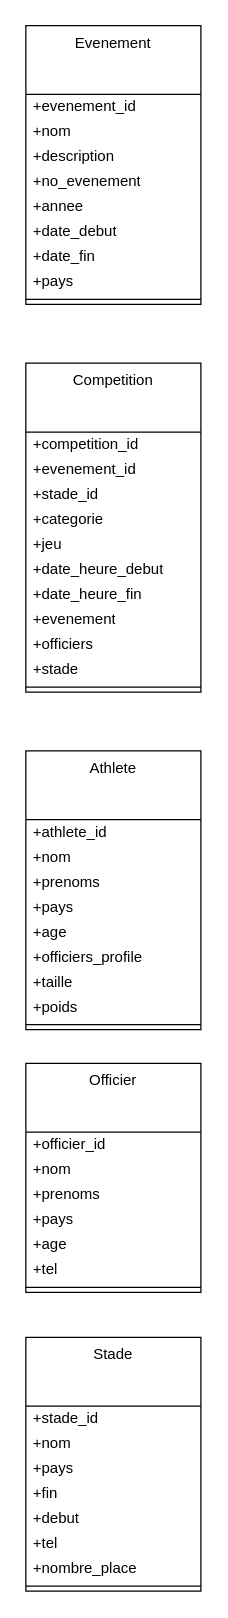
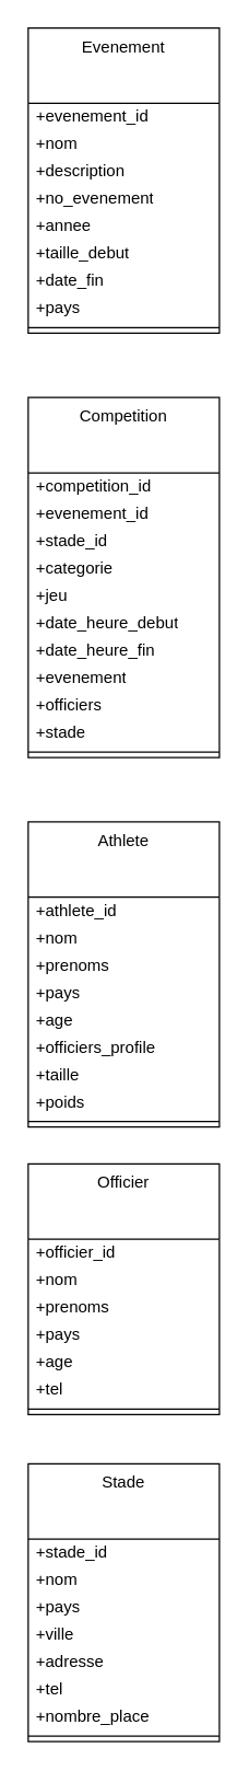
  <mxCell id="0" />
  <mxCell id="1" parent="0" />
  <mxCell id="2" value="Evenement" style="swimlane;fontStyle=0;align=center;verticalAlign=top;childLayout=stackLayout;horizontal=1;startSize=55;horizontalStack=0;resizeParent=1;resizeParentMax=0;resizeLast=0;collapsible=0;marginBottom=0;html=1;whiteSpace=wrap;" parent="1" vertex="1"><mxGeometry x="20" y="20" width="140" height="223" as="geometry" /></mxCell>
  <mxCell id="3" value="+evenement_id" style="text;html=1;strokeColor=none;fillColor=none;align=left;verticalAlign=middle;spacingLeft=4;spacingRight=4;overflow=hidden;rotatable=0;points=[[0,0.5],[1,0.5]];portConstraint=eastwest;whiteSpace=wrap;" parent="2" vertex="1"><mxGeometry y="55" width="140" height="20" as="geometry" /></mxCell>
  <mxCell id="4" value="+nom" style="text;html=1;strokeColor=none;fillColor=none;align=left;verticalAlign=middle;spacingLeft=4;spacingRight=4;overflow=hidden;rotatable=0;points=[[0,0.5],[1,0.5]];portConstraint=eastwest;whiteSpace=wrap;" parent="2" vertex="1"><mxGeometry y="75" width="140" height="20" as="geometry" /></mxCell>
  <mxCell id="5" value="+description" style="text;html=1;strokeColor=none;fillColor=none;align=left;verticalAlign=middle;spacingLeft=4;spacingRight=4;overflow=hidden;rotatable=0;points=[[0,0.5],[1,0.5]];portConstraint=eastwest;whiteSpace=wrap;" parent="2" vertex="1"><mxGeometry y="95" width="140" height="20" as="geometry" /></mxCell>
  <mxCell id="6" value="+no_evenement" style="text;html=1;strokeColor=none;fillColor=none;align=left;verticalAlign=middle;spacingLeft=4;spacingRight=4;overflow=hidden;rotatable=0;points=[[0,0.5],[1,0.5]];portConstraint=eastwest;whiteSpace=wrap;" parent="2" vertex="1"><mxGeometry y="115" width="140" height="20" as="geometry" /></mxCell>
  <mxCell id="7" value="+annee" style="text;html=1;strokeColor=none;fillColor=none;align=left;verticalAlign=middle;spacingLeft=4;spacingRight=4;overflow=hidden;rotatable=0;points=[[0,0.5],[1,0.5]];portConstraint=eastwest;whiteSpace=wrap;" parent="2" vertex="1"><mxGeometry y="135" width="140" height="20" as="geometry" /></mxCell>
- <mxCell id="8" value="+date_debut" style="text;html=1;strokeColor=none;fillColor=none;align=left;verticalAlign=middle;spacingLeft=4;spacingRight=4;overflow=hidden;rotatable=0;points=[[0,0.5],[1,0.5]];portConstraint=eastwest;whiteSpace=wrap;" parent="2" vertex="1"><mxGeometry y="155" width="140" height="20" as="geometry" /></mxCell>
+ <mxCell id="8" value="+taille_debut" style="text;html=1;strokeColor=none;fillColor=none;align=left;verticalAlign=middle;spacingLeft=4;spacingRight=4;overflow=hidden;rotatable=0;points=[[0,0.5],[1,0.5]];portConstraint=eastwest;whiteSpace=wrap;" parent="2" vertex="1"><mxGeometry y="155" width="140" height="20" as="geometry" /></mxCell>
  <mxCell id="9" value="+date_fin" style="text;html=1;strokeColor=none;fillColor=none;align=left;verticalAlign=middle;spacingLeft=4;spacingRight=4;overflow=hidden;rotatable=0;points=[[0,0.5],[1,0.5]];portConstraint=eastwest;whiteSpace=wrap;" parent="2" vertex="1"><mxGeometry y="175" width="140" height="20" as="geometry" /></mxCell>
  <mxCell id="10" value="+pays" style="text;html=1;strokeColor=none;fillColor=none;align=left;verticalAlign=middle;spacingLeft=4;spacingRight=4;overflow=hidden;rotatable=0;points=[[0,0.5],[1,0.5]];portConstraint=eastwest;whiteSpace=wrap;" parent="2" vertex="1"><mxGeometry y="195" width="140" height="20" as="geometry" /></mxCell>
  <mxCell id="11" value="" style="line;strokeWidth=1;fillColor=none;align=left;verticalAlign=middle;spacingTop=-1;spacingLeft=3;spacingRight=3;rotatable=0;labelPosition=right;points=[];portConstraint=eastwest;" parent="2" vertex="1"><mxGeometry y="215" width="140" height="8" as="geometry" /></mxCell>
  <mxCell id="12" value="Competition" style="swimlane;fontStyle=0;align=center;verticalAlign=top;childLayout=stackLayout;horizontal=1;startSize=55;horizontalStack=0;resizeParent=1;resizeParentMax=0;resizeLast=0;collapsible=0;marginBottom=0;html=1;whiteSpace=wrap;" parent="1" vertex="1"><mxGeometry x="20" y="290" width="140" height="263" as="geometry" /></mxCell>
  <mxCell id="13" value="+competition_id" style="text;html=1;strokeColor=none;fillColor=none;align=left;verticalAlign=middle;spacingLeft=4;spacingRight=4;overflow=hidden;rotatable=0;points=[[0,0.5],[1,0.5]];portConstraint=eastwest;whiteSpace=wrap;" parent="12" vertex="1"><mxGeometry y="55" width="140" height="20" as="geometry" /></mxCell>
  <mxCell id="14" value="+evenement_id" style="text;html=1;strokeColor=none;fillColor=none;align=left;verticalAlign=middle;spacingLeft=4;spacingRight=4;overflow=hidden;rotatable=0;points=[[0,0.5],[1,0.5]];portConstraint=eastwest;whiteSpace=wrap;" parent="12" vertex="1"><mxGeometry y="75" width="140" height="20" as="geometry" /></mxCell>
  <mxCell id="15" value="+stade_id" style="text;html=1;strokeColor=none;fillColor=none;align=left;verticalAlign=middle;spacingLeft=4;spacingRight=4;overflow=hidden;rotatable=0;points=[[0,0.5],[1,0.5]];portConstraint=eastwest;whiteSpace=wrap;" parent="12" vertex="1"><mxGeometry y="95" width="140" height="20" as="geometry" /></mxCell>
  <mxCell id="16" value="+categorie" style="text;html=1;strokeColor=none;fillColor=none;align=left;verticalAlign=middle;spacingLeft=4;spacingRight=4;overflow=hidden;rotatable=0;points=[[0,0.5],[1,0.5]];portConstraint=eastwest;whiteSpace=wrap;" vertex="1" parent="12"><mxGeometry y="115" width="140" height="20" as="geometry" /></mxCell>
  <mxCell id="17" value="+jeu" style="text;html=1;strokeColor=none;fillColor=none;align=left;verticalAlign=middle;spacingLeft=4;spacingRight=4;overflow=hidden;rotatable=0;points=[[0,0.5],[1,0.5]];portConstraint=eastwest;whiteSpace=wrap;" parent="12" vertex="1"><mxGeometry y="135" width="140" height="20" as="geometry" /></mxCell>
  <mxCell id="18" value="+date_heure_debut" style="text;html=1;strokeColor=none;fillColor=none;align=left;verticalAlign=middle;spacingLeft=4;spacingRight=4;overflow=hidden;rotatable=0;points=[[0,0.5],[1,0.5]];portConstraint=eastwest;whiteSpace=wrap;" parent="12" vertex="1"><mxGeometry y="155" width="140" height="20" as="geometry" /></mxCell>
  <mxCell id="19" value="+date_heure_fin" style="text;html=1;strokeColor=none;fillColor=none;align=left;verticalAlign=middle;spacingLeft=4;spacingRight=4;overflow=hidden;rotatable=0;points=[[0,0.5],[1,0.5]];portConstraint=eastwest;whiteSpace=wrap;" parent="12" vertex="1"><mxGeometry y="175" width="140" height="20" as="geometry" /></mxCell>
  <mxCell id="20" value="+evenement" style="text;html=1;strokeColor=none;fillColor=none;align=left;verticalAlign=middle;spacingLeft=4;spacingRight=4;overflow=hidden;rotatable=0;points=[[0,0.5],[1,0.5]];portConstraint=eastwest;whiteSpace=wrap;" parent="12" vertex="1"><mxGeometry y="195" width="140" height="20" as="geometry" /></mxCell>
  <mxCell id="21" value="+officiers" style="text;html=1;strokeColor=none;fillColor=none;align=left;verticalAlign=middle;spacingLeft=4;spacingRight=4;overflow=hidden;rotatable=0;points=[[0,0.5],[1,0.5]];portConstraint=eastwest;whiteSpace=wrap;" parent="12" vertex="1"><mxGeometry y="215" width="140" height="20" as="geometry" /></mxCell>
  <mxCell id="22" value="+stade" style="text;html=1;strokeColor=none;fillColor=none;align=left;verticalAlign=middle;spacingLeft=4;spacingRight=4;overflow=hidden;rotatable=0;points=[[0,0.5],[1,0.5]];portConstraint=eastwest;whiteSpace=wrap;" vertex="1" parent="12"><mxGeometry y="235" width="140" height="20" as="geometry" /></mxCell>
  <mxCell id="23" value="" style="line;strokeWidth=1;fillColor=none;align=left;verticalAlign=middle;spacingTop=-1;spacingLeft=3;spacingRight=3;rotatable=0;labelPosition=right;points=[];portConstraint=eastwest;" parent="12" vertex="1"><mxGeometry y="255" width="140" height="8" as="geometry" /></mxCell>
  <mxCell id="24" value="Athlete" style="swimlane;fontStyle=0;align=center;verticalAlign=top;childLayout=stackLayout;horizontal=1;startSize=55;horizontalStack=0;resizeParent=1;resizeParentMax=0;resizeLast=0;collapsible=0;marginBottom=0;html=1;whiteSpace=wrap;" vertex="1" parent="1"><mxGeometry x="20" y="600" width="140" height="223" as="geometry" /></mxCell>
  <mxCell id="25" value="+athlete_id" style="text;html=1;strokeColor=none;fillColor=none;align=left;verticalAlign=middle;spacingLeft=4;spacingRight=4;overflow=hidden;rotatable=0;points=[[0,0.5],[1,0.5]];portConstraint=eastwest;whiteSpace=wrap;" vertex="1" parent="24"><mxGeometry y="55" width="140" height="20" as="geometry" /></mxCell>
  <mxCell id="26" value="+nom" style="text;html=1;strokeColor=none;fillColor=none;align=left;verticalAlign=middle;spacingLeft=4;spacingRight=4;overflow=hidden;rotatable=0;points=[[0,0.5],[1,0.5]];portConstraint=eastwest;whiteSpace=wrap;" vertex="1" parent="24"><mxGeometry y="75" width="140" height="20" as="geometry" /></mxCell>
  <mxCell id="27" value="+prenoms" style="text;html=1;strokeColor=none;fillColor=none;align=left;verticalAlign=middle;spacingLeft=4;spacingRight=4;overflow=hidden;rotatable=0;points=[[0,0.5],[1,0.5]];portConstraint=eastwest;whiteSpace=wrap;" vertex="1" parent="24"><mxGeometry y="95" width="140" height="20" as="geometry" /></mxCell>
  <mxCell id="28" value="+pays" style="text;html=1;strokeColor=none;fillColor=none;align=left;verticalAlign=middle;spacingLeft=4;spacingRight=4;overflow=hidden;rotatable=0;points=[[0,0.5],[1,0.5]];portConstraint=eastwest;whiteSpace=wrap;" vertex="1" parent="24"><mxGeometry y="115" width="140" height="20" as="geometry" /></mxCell>
  <mxCell id="29" value="+age" style="text;html=1;strokeColor=none;fillColor=none;align=left;verticalAlign=middle;spacingLeft=4;spacingRight=4;overflow=hidden;rotatable=0;points=[[0,0.5],[1,0.5]];portConstraint=eastwest;whiteSpace=wrap;" vertex="1" parent="24"><mxGeometry y="135" width="140" height="20" as="geometry" /></mxCell>
  <mxCell id="30" value="+officiers_profile" style="text;html=1;strokeColor=none;fillColor=none;align=left;verticalAlign=middle;spacingLeft=4;spacingRight=4;overflow=hidden;rotatable=0;points=[[0,0.5],[1,0.5]];portConstraint=eastwest;whiteSpace=wrap;" vertex="1" parent="24"><mxGeometry y="155" width="140" height="20" as="geometry" /></mxCell>
  <mxCell id="31" value="+taille" style="text;html=1;strokeColor=none;fillColor=none;align=left;verticalAlign=middle;spacingLeft=4;spacingRight=4;overflow=hidden;rotatable=0;points=[[0,0.5],[1,0.5]];portConstraint=eastwest;whiteSpace=wrap;" vertex="1" parent="24"><mxGeometry y="175" width="140" height="20" as="geometry" /></mxCell>
  <mxCell id="32" value="+poids" style="text;html=1;strokeColor=none;fillColor=none;align=left;verticalAlign=middle;spacingLeft=4;spacingRight=4;overflow=hidden;rotatable=0;points=[[0,0.5],[1,0.5]];portConstraint=eastwest;whiteSpace=wrap;" vertex="1" parent="24"><mxGeometry y="195" width="140" height="20" as="geometry" /></mxCell>
  <mxCell id="33" value="" style="line;strokeWidth=1;fillColor=none;align=left;verticalAlign=middle;spacingTop=-1;spacingLeft=3;spacingRight=3;rotatable=0;labelPosition=right;points=[];portConstraint=eastwest;" vertex="1" parent="24"><mxGeometry y="215" width="140" height="8" as="geometry" /></mxCell>
  <mxCell id="34" value="Officier" style="swimlane;fontStyle=0;align=center;verticalAlign=top;childLayout=stackLayout;horizontal=1;startSize=55;horizontalStack=0;resizeParent=1;resizeParentMax=0;resizeLast=0;collapsible=0;marginBottom=0;html=1;whiteSpace=wrap;" vertex="1" parent="1"><mxGeometry x="20" y="850" width="140" height="183" as="geometry" /></mxCell>
  <mxCell id="35" value="+officier_id" style="text;html=1;strokeColor=none;fillColor=none;align=left;verticalAlign=middle;spacingLeft=4;spacingRight=4;overflow=hidden;rotatable=0;points=[[0,0.5],[1,0.5]];portConstraint=eastwest;whiteSpace=wrap;" vertex="1" parent="34"><mxGeometry y="55" width="140" height="20" as="geometry" /></mxCell>
  <mxCell id="36" value="+nom" style="text;html=1;strokeColor=none;fillColor=none;align=left;verticalAlign=middle;spacingLeft=4;spacingRight=4;overflow=hidden;rotatable=0;points=[[0,0.5],[1,0.5]];portConstraint=eastwest;whiteSpace=wrap;" vertex="1" parent="34"><mxGeometry y="75" width="140" height="20" as="geometry" /></mxCell>
  <mxCell id="37" value="+prenoms" style="text;html=1;strokeColor=none;fillColor=none;align=left;verticalAlign=middle;spacingLeft=4;spacingRight=4;overflow=hidden;rotatable=0;points=[[0,0.5],[1,0.5]];portConstraint=eastwest;whiteSpace=wrap;" vertex="1" parent="34"><mxGeometry y="95" width="140" height="20" as="geometry" /></mxCell>
  <mxCell id="38" value="+pays" style="text;html=1;strokeColor=none;fillColor=none;align=left;verticalAlign=middle;spacingLeft=4;spacingRight=4;overflow=hidden;rotatable=0;points=[[0,0.5],[1,0.5]];portConstraint=eastwest;whiteSpace=wrap;" vertex="1" parent="34"><mxGeometry y="115" width="140" height="20" as="geometry" /></mxCell>
  <mxCell id="39" value="+age" style="text;html=1;strokeColor=none;fillColor=none;align=left;verticalAlign=middle;spacingLeft=4;spacingRight=4;overflow=hidden;rotatable=0;points=[[0,0.5],[1,0.5]];portConstraint=eastwest;whiteSpace=wrap;" vertex="1" parent="34"><mxGeometry y="135" width="140" height="20" as="geometry" /></mxCell>
  <mxCell id="40" value="+tel" style="text;html=1;strokeColor=none;fillColor=none;align=left;verticalAlign=middle;spacingLeft=4;spacingRight=4;overflow=hidden;rotatable=0;points=[[0,0.5],[1,0.5]];portConstraint=eastwest;whiteSpace=wrap;" vertex="1" parent="34"><mxGeometry y="155" width="140" height="20" as="geometry" /></mxCell>
  <mxCell id="41" value="" style="line;strokeWidth=1;fillColor=none;align=left;verticalAlign=middle;spacingTop=-1;spacingLeft=3;spacingRight=3;rotatable=0;labelPosition=right;points=[];portConstraint=eastwest;" vertex="1" parent="34"><mxGeometry y="175" width="140" height="8" as="geometry" /></mxCell>
  <mxCell id="42" value="Stade" style="swimlane;fontStyle=0;align=center;verticalAlign=top;childLayout=stackLayout;horizontal=1;startSize=55;horizontalStack=0;resizeParent=1;resizeParentMax=0;resizeLast=0;collapsible=0;marginBottom=0;html=1;whiteSpace=wrap;" vertex="1" parent="1"><mxGeometry x="20" y="1069" width="140" height="203" as="geometry" /></mxCell>
  <mxCell id="43" value="+stade_id" style="text;html=1;strokeColor=none;fillColor=none;align=left;verticalAlign=middle;spacingLeft=4;spacingRight=4;overflow=hidden;rotatable=0;points=[[0,0.5],[1,0.5]];portConstraint=eastwest;whiteSpace=wrap;" vertex="1" parent="42"><mxGeometry y="55" width="140" height="20" as="geometry" /></mxCell>
  <mxCell id="44" value="+nom" style="text;html=1;strokeColor=none;fillColor=none;align=left;verticalAlign=middle;spacingLeft=4;spacingRight=4;overflow=hidden;rotatable=0;points=[[0,0.5],[1,0.5]];portConstraint=eastwest;whiteSpace=wrap;" vertex="1" parent="42"><mxGeometry y="75" width="140" height="20" as="geometry" /></mxCell>
  <mxCell id="45" value="+pays" style="text;html=1;strokeColor=none;fillColor=none;align=left;verticalAlign=middle;spacingLeft=4;spacingRight=4;overflow=hidden;rotatable=0;points=[[0,0.5],[1,0.5]];portConstraint=eastwest;whiteSpace=wrap;" vertex="1" parent="42"><mxGeometry y="95" width="140" height="20" as="geometry" /></mxCell>
- <mxCell id="46" value="+fin" style="text;html=1;strokeColor=none;fillColor=none;align=left;verticalAlign=middle;spacingLeft=4;spacingRight=4;overflow=hidden;rotatable=0;points=[[0,0.5],[1,0.5]];portConstraint=eastwest;whiteSpace=wrap;" vertex="1" parent="42"><mxGeometry y="115" width="140" height="20" as="geometry" /></mxCell>
- <mxCell id="47" value="+debut" style="text;html=1;strokeColor=none;fillColor=none;align=left;verticalAlign=middle;spacingLeft=4;spacingRight=4;overflow=hidden;rotatable=0;points=[[0,0.5],[1,0.5]];portConstraint=eastwest;whiteSpace=wrap;" vertex="1" parent="42"><mxGeometry y="135" width="140" height="20" as="geometry" /></mxCell>
+ <mxCell id="46" value="+ville" style="text;html=1;strokeColor=none;fillColor=none;align=left;verticalAlign=middle;spacingLeft=4;spacingRight=4;overflow=hidden;rotatable=0;points=[[0,0.5],[1,0.5]];portConstraint=eastwest;whiteSpace=wrap;" vertex="1" parent="42"><mxGeometry y="115" width="140" height="20" as="geometry" /></mxCell>
+ <mxCell id="47" value="+adresse" style="text;html=1;strokeColor=none;fillColor=none;align=left;verticalAlign=middle;spacingLeft=4;spacingRight=4;overflow=hidden;rotatable=0;points=[[0,0.5],[1,0.5]];portConstraint=eastwest;whiteSpace=wrap;" vertex="1" parent="42"><mxGeometry y="135" width="140" height="20" as="geometry" /></mxCell>
  <mxCell id="48" value="+tel" style="text;html=1;strokeColor=none;fillColor=none;align=left;verticalAlign=middle;spacingLeft=4;spacingRight=4;overflow=hidden;rotatable=0;points=[[0,0.5],[1,0.5]];portConstraint=eastwest;whiteSpace=wrap;" vertex="1" parent="42"><mxGeometry y="155" width="140" height="20" as="geometry" /></mxCell>
  <mxCell id="49" value="+nombre_place" style="text;html=1;strokeColor=none;fillColor=none;align=left;verticalAlign=middle;spacingLeft=4;spacingRight=4;overflow=hidden;rotatable=0;points=[[0,0.5],[1,0.5]];portConstraint=eastwest;whiteSpace=wrap;" vertex="1" parent="42"><mxGeometry y="175" width="140" height="20" as="geometry" /></mxCell>
  <mxCell id="50" value="" style="line;strokeWidth=1;fillColor=none;align=left;verticalAlign=middle;spacingTop=-1;spacingLeft=3;spacingRight=3;rotatable=0;labelPosition=right;points=[];portConstraint=eastwest;" vertex="1" parent="42"><mxGeometry y="195" width="140" height="8" as="geometry" /></mxCell>
